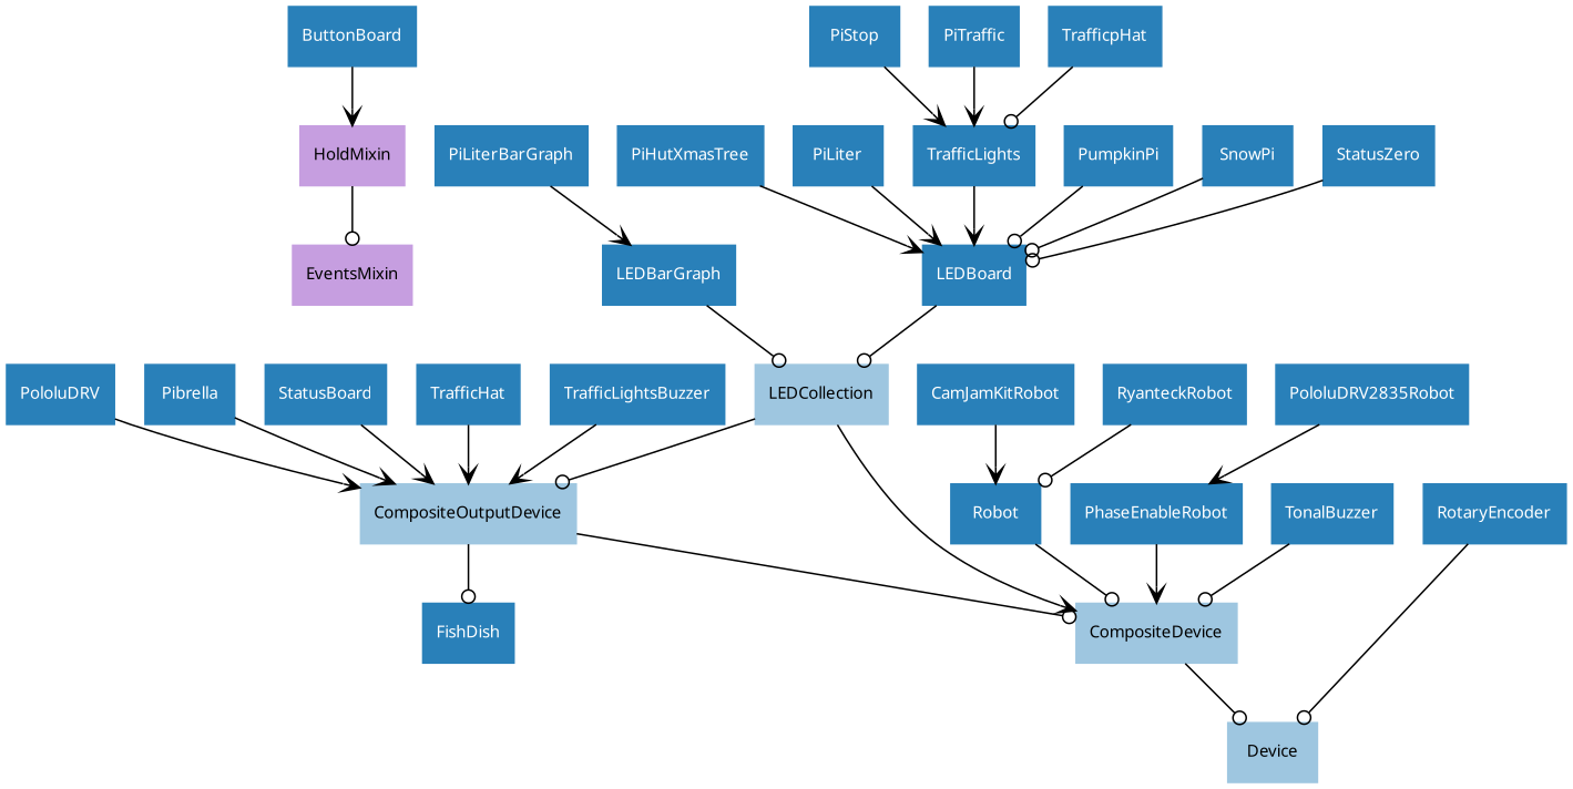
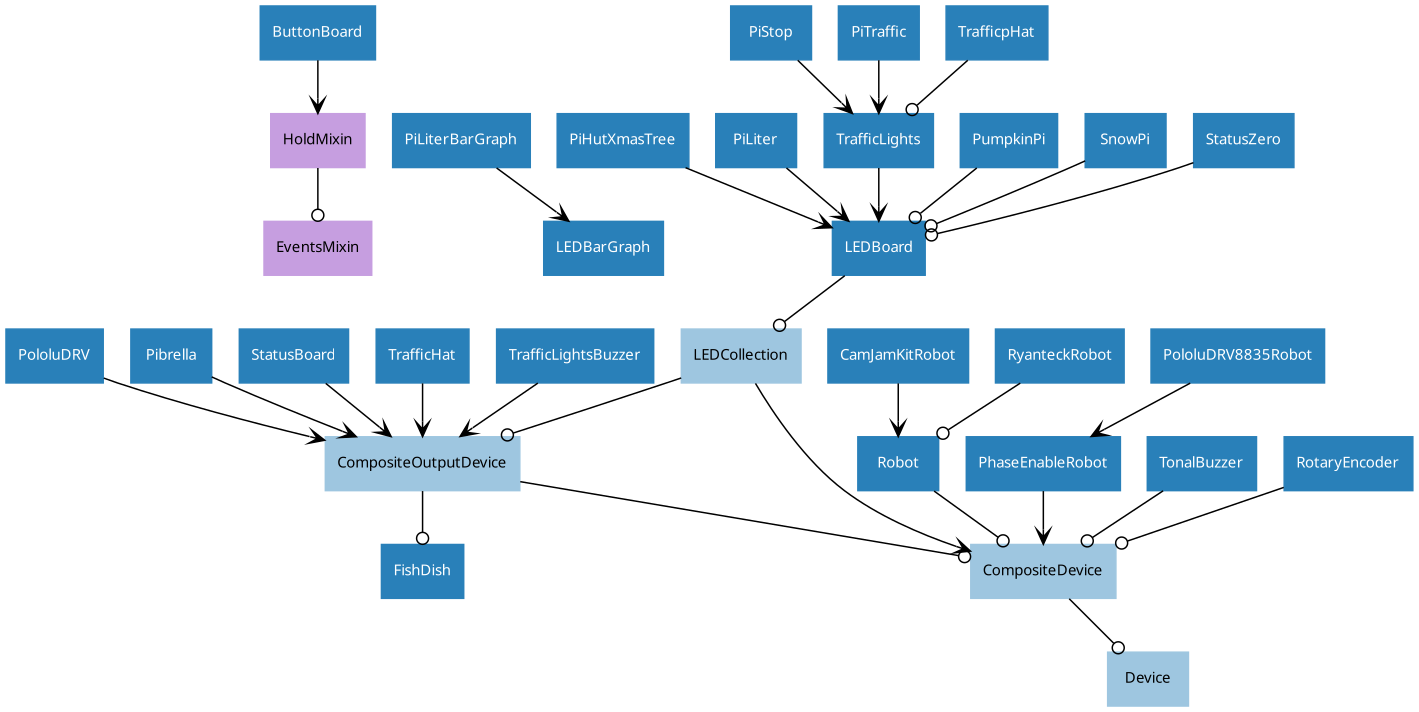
  digraph {
    rankdir=TB
    node [color="#2980b9" fontcolor="#ffffff" fontname=Sans fontsize=10 shape=rect style=filled]
    edge [arrowhead=vee]
    EventsMixin [color="#c69ee0" fontcolor="#000000"]
    HoldMixin [color="#c69ee0" fontcolor="#000000"]
    CompositeDevice [color="#9ec6e0" fontcolor="#000000"]
    Device [color="#9ec6e0" fontcolor="#000000"]
    CompositeOutputDevice [color="#9ec6e0" fontcolor="#000000"]
    FishDish
    LEDCollection [color="#9ec6e0" fontcolor="#000000"]
    ButtonBoard
    CamJamKitRobot
    Robot
    n11 [label=PololuDRV]
    LEDBarGraph
    LEDBoard
    PhaseEnableRobot
    PiHutXmasTree
    PiLiter
    PiLiterBarGraph
    PiStop
    TrafficLights
    PiTraffic
    Pibrella
-   PololuDRV8835Robot [label=PololuDRV2835Robot]
+   PololuDRV8835Robot
    PumpkinPi
    RotaryEncoder
    RyanteckRobot
    SnowPi
    StatusBoard
    StatusZero
    TonalBuzzer
    TrafficHat
    TrafficLightsBuzzer
    TrafficpHat
    HoldMixin -> EventsMixin [arrowhead=odot]
    CompositeDevice -> Device [arrowhead=odot]
    CompositeOutputDevice -> CompositeDevice [arrowhead=odot]
    CompositeOutputDevice -> FishDish [arrowhead=odot]
    LEDCollection -> CompositeDevice
    LEDCollection -> CompositeOutputDevice [arrowhead=odot]
    ButtonBoard -> HoldMixin
    CamJamKitRobot -> Robot
    Robot -> CompositeDevice [arrowhead=odot]
    n11 -> CompositeOutputDevice
-   LEDBarGraph -> LEDCollection [arrowhead=odot]
    LEDBoard -> LEDCollection [arrowhead=odot]
    PhaseEnableRobot -> CompositeDevice
    PiHutXmasTree -> LEDBoard
    PiLiter -> LEDBoard
    PiLiterBarGraph -> LEDBarGraph
    PiStop -> TrafficLights
    TrafficLights -> LEDBoard
    PiTraffic -> TrafficLights
    Pibrella -> CompositeOutputDevice
    PololuDRV8835Robot -> PhaseEnableRobot
    PumpkinPi -> LEDBoard [arrowhead=odot]
-   RotaryEncoder -> Device [arrowhead=odot]
+   RotaryEncoder -> CompositeDevice [arrowhead=odot]
    RyanteckRobot -> Robot [arrowhead=odot]
    SnowPi -> LEDBoard [arrowhead=odot]
    StatusBoard -> CompositeOutputDevice
    StatusZero -> LEDBoard [arrowhead=odot]
    TonalBuzzer -> CompositeDevice [arrowhead=odot]
    TrafficHat -> CompositeOutputDevice
    TrafficLightsBuzzer -> CompositeOutputDevice
    TrafficpHat -> TrafficLights [arrowhead=odot]
  }
